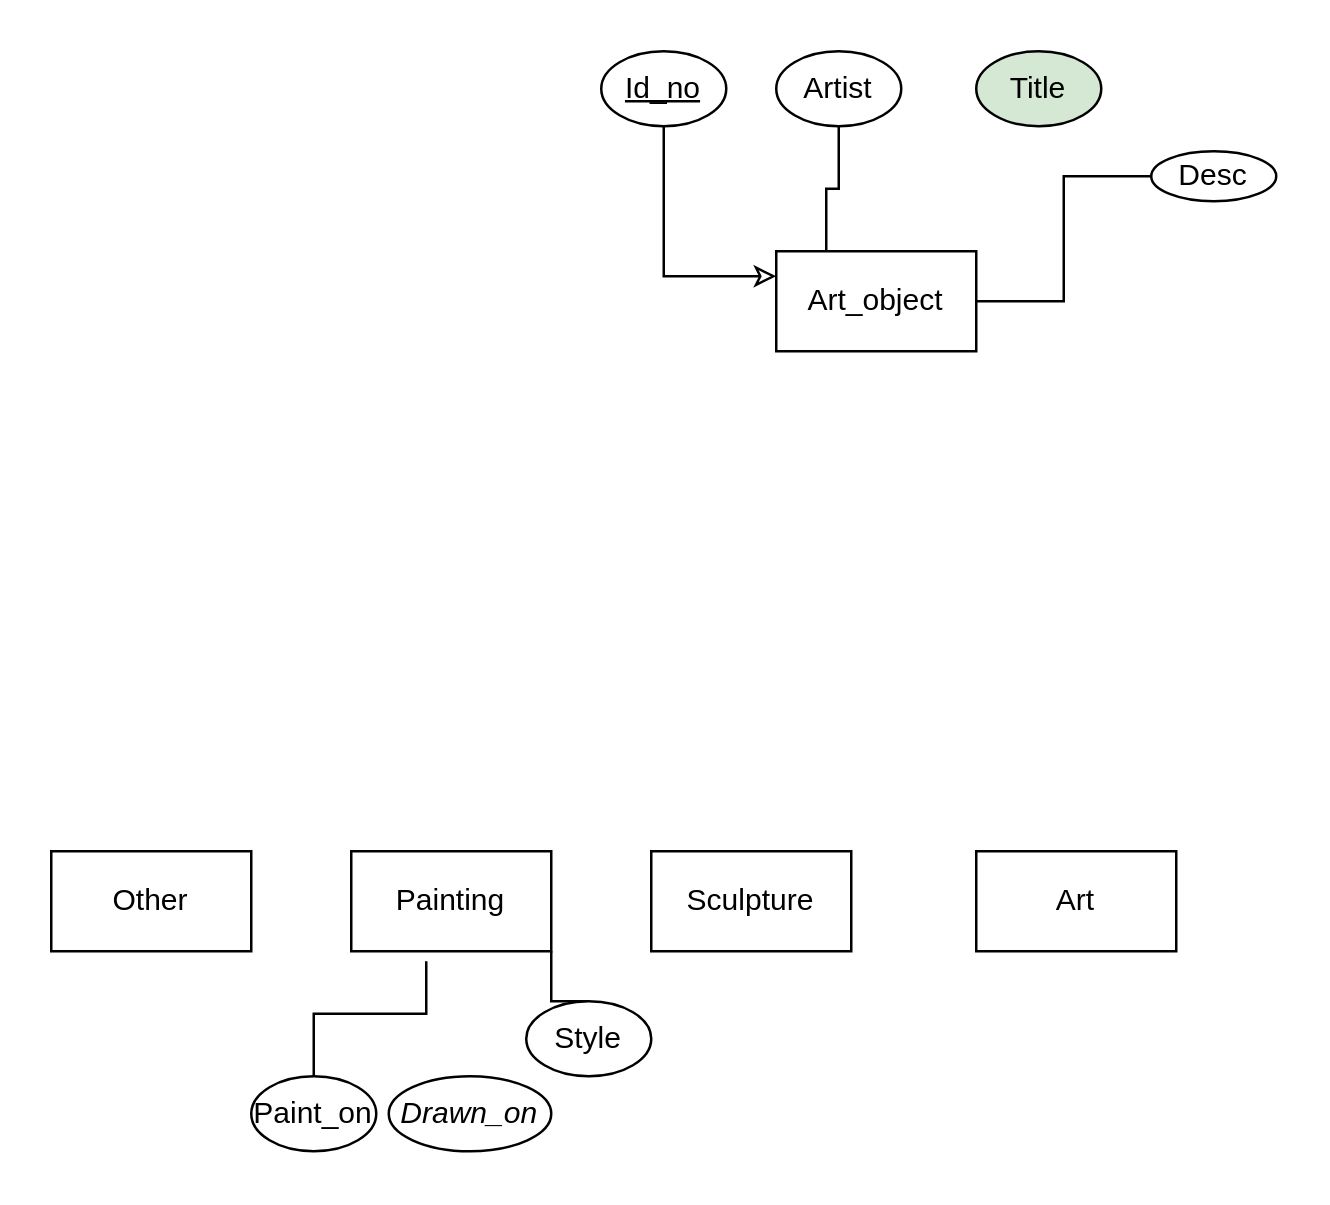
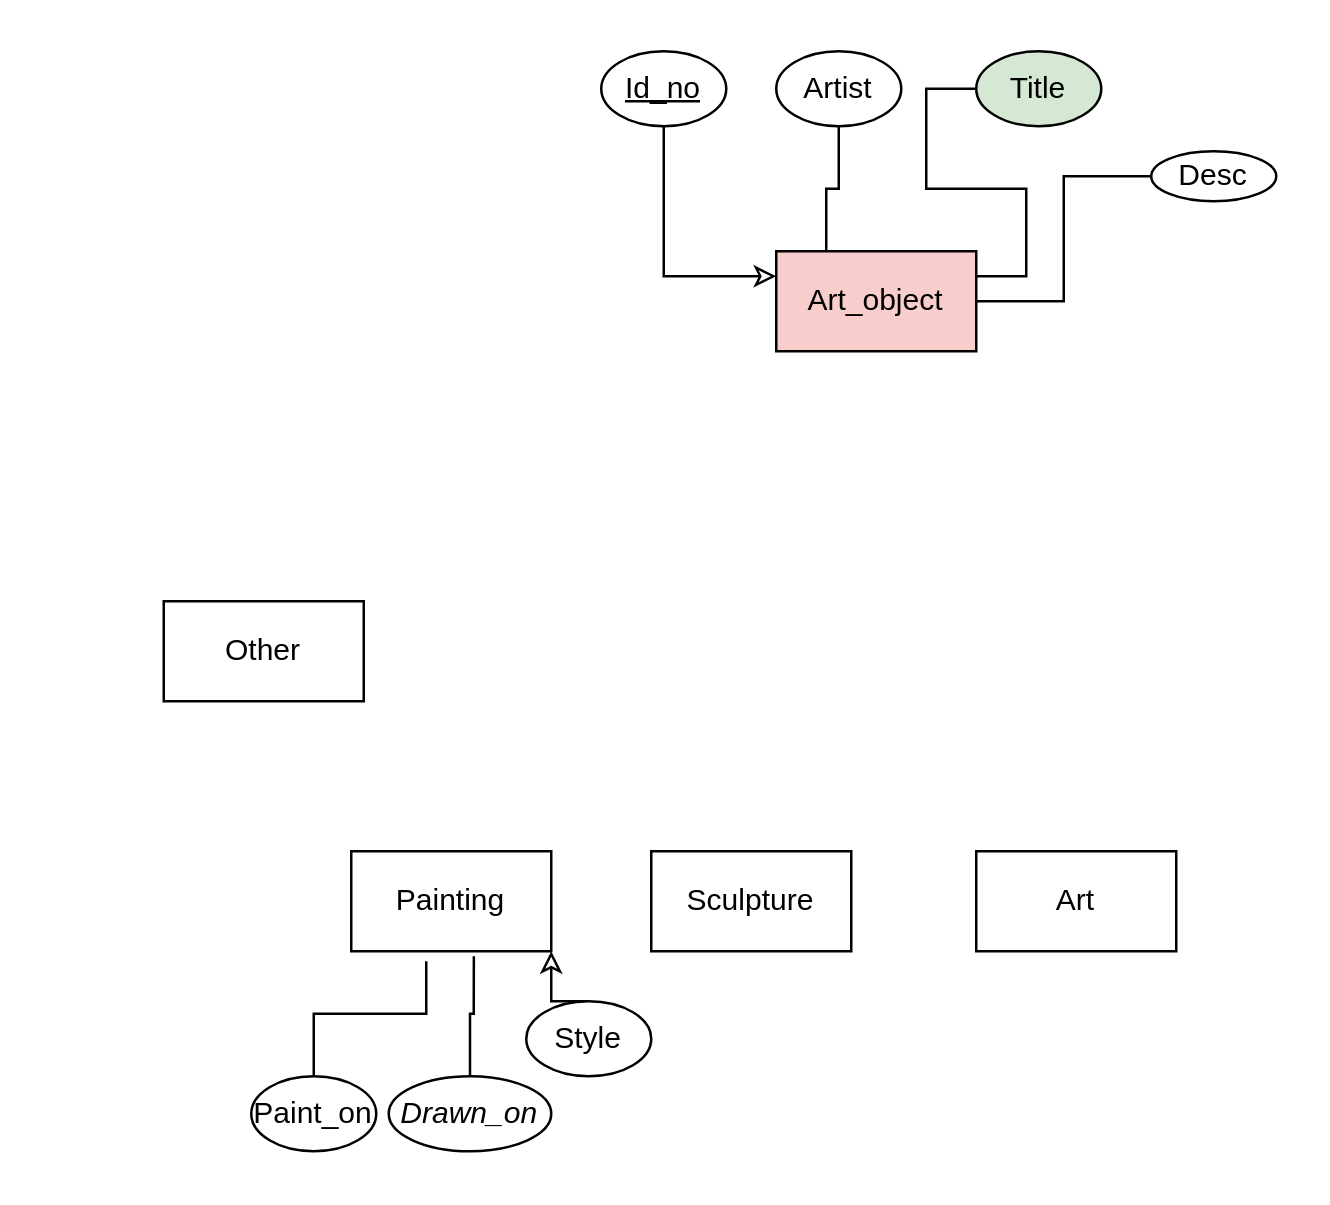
  <mxCell id="0" />
  <mxCell id="1" parent="0" />
- <mxCell id="2" value="Art_object" style="rounded=0;whiteSpace=wrap;html=1;" vertex="1" parent="1"><mxGeometry x="310" y="100" width="80" height="40" as="geometry" /></mxCell>
+ <mxCell id="2" value="Art_object" style="rounded=0;whiteSpace=wrap;html=1;fillColor=#f8cecc;" vertex="1" parent="1"><mxGeometry x="310" y="100" width="80" height="40" as="geometry" /></mxCell>
  <mxCell id="3" style="edgeStyle=orthogonalEdgeStyle;rounded=0;orthogonalLoop=1;jettySize=auto;html=1;exitX=0.5;exitY=1;exitDx=0;exitDy=0;entryX=0;entryY=0.25;entryDx=0;entryDy=0;endArrow=classic;endFill=0;" edge="1" parent="1" source="4" target="2"><mxGeometry relative="1" as="geometry" /></mxCell>
  <mxCell id="4" value="&lt;u&gt;Id_no&lt;/u&gt;" style="ellipse;whiteSpace=wrap;html=1;" vertex="1" parent="1"><mxGeometry x="240" y="20" width="50" height="30" as="geometry" /></mxCell>
  <mxCell id="5" style="edgeStyle=orthogonalEdgeStyle;rounded=0;orthogonalLoop=1;jettySize=auto;html=1;exitX=0.5;exitY=1;exitDx=0;exitDy=0;entryX=0.25;entryY=0;entryDx=0;entryDy=0;endArrow=none;endFill=0;" edge="1" parent="1" source="6" target="2"><mxGeometry relative="1" as="geometry" /></mxCell>
  <mxCell id="6" value="Artist&lt;span style=&quot;color: rgba(0 , 0 , 0 , 0) ; font-family: monospace ; font-size: 0px&quot;&gt;%3CmxGraphModel%3E%3Croot%3E%3CmxCell%20id%3D%220%22%2F%3E%3CmxCell%20id%3D%221%22%20parent%3D%220%22%2F%3E%3CmxCell%20id%3D%222%22%20value%3D%22Id_no%22%20style%3D%22ellipse%3BwhiteSpace%3Dwrap%3Bhtml%3D1%3B%22%20vertex%3D%221%22%20parent%3D%221%22%3E%3CmxGeometry%20x%3D%22540%22%20y%3D%2290%22%20width%3D%2250%22%20height%3D%2230%22%20as%3D%22geometry%22%2F%3E%3C%2FmxCell%3E%3C%2Froot%3E%3C%2FmxGraphModel%3E&lt;/span&gt;" style="ellipse;whiteSpace=wrap;html=1;" vertex="1" parent="1"><mxGeometry x="310" y="20" width="50" height="30" as="geometry" /></mxCell>
+ <mxCell id="7" style="edgeStyle=orthogonalEdgeStyle;rounded=0;orthogonalLoop=1;jettySize=auto;html=1;exitX=0;exitY=0.5;exitDx=0;exitDy=0;entryX=1;entryY=0.25;entryDx=0;entryDy=0;endArrow=none;endFill=0;" edge="1" parent="1" source="8" target="2"><mxGeometry relative="1" as="geometry" /></mxCell>
  <mxCell id="8" value="Title" style="ellipse;whiteSpace=wrap;html=1;fillColor=#d5e8d4;" vertex="1" parent="1"><mxGeometry x="390" y="20" width="50" height="30" as="geometry" /></mxCell>
  <mxCell id="9" style="edgeStyle=orthogonalEdgeStyle;rounded=0;orthogonalLoop=1;jettySize=auto;html=1;exitX=0;exitY=0.5;exitDx=0;exitDy=0;entryX=1;entryY=0.5;entryDx=0;entryDy=0;endArrow=none;endFill=0;" edge="1" parent="1" source="10" target="2"><mxGeometry relative="1" as="geometry" /></mxCell>
  <mxCell id="10" value="Desc" style="ellipse;whiteSpace=wrap;html=1;" vertex="1" parent="1"><mxGeometry x="460" y="60" width="50" height="20" as="geometry" /></mxCell>
  <mxCell id="11" value="Art" style="rounded=0;whiteSpace=wrap;html=1;" vertex="1" parent="1"><mxGeometry x="390" y="340" width="80" height="40" as="geometry" /></mxCell>
  <mxCell id="12" value="Sculpture" style="rounded=0;whiteSpace=wrap;html=1;" vertex="1" parent="1"><mxGeometry x="260" y="340" width="80" height="40" as="geometry" /></mxCell>
  <mxCell id="13" value="Painting" style="rounded=0;whiteSpace=wrap;html=1;" vertex="1" parent="1"><mxGeometry x="140" y="340" width="80" height="40" as="geometry" /></mxCell>
- <mxCell id="14" value="Other" style="rounded=0;whiteSpace=wrap;html=1;" vertex="1" parent="1"><mxGeometry x="20" y="340" width="80" height="40" as="geometry" /></mxCell>
+ <mxCell id="14" value="Other" style="rounded=0;whiteSpace=wrap;html=1;" vertex="1" parent="1"><mxGeometry x="65" y="240" width="80" height="40" as="geometry" /></mxCell>
  <mxCell id="15" style="edgeStyle=orthogonalEdgeStyle;rounded=0;orthogonalLoop=1;jettySize=auto;html=1;exitX=0.5;exitY=0;exitDx=0;exitDy=0;entryX=0.375;entryY=1.1;entryDx=0;entryDy=0;entryPerimeter=0;endArrow=none;endFill=0;" edge="1" parent="1" source="16" target="13"><mxGeometry relative="1" as="geometry" /></mxCell>
  <mxCell id="16" value="Paint_on" style="ellipse;whiteSpace=wrap;html=1;" vertex="1" parent="1"><mxGeometry x="100" y="430" width="50" height="30" as="geometry" /></mxCell>
+ <mxCell id="17" style="edgeStyle=orthogonalEdgeStyle;rounded=0;orthogonalLoop=1;jettySize=auto;html=1;exitX=0.5;exitY=0;exitDx=0;exitDy=0;entryX=0.613;entryY=1.05;entryDx=0;entryDy=0;entryPerimeter=0;endArrow=none;endFill=0;" edge="1" parent="1" source="18" target="13"><mxGeometry relative="1" as="geometry" /></mxCell>
  <mxCell id="18" value="&lt;i&gt;Drawn_on&lt;/i&gt;" style="ellipse;whiteSpace=wrap;html=1;" vertex="1" parent="1"><mxGeometry x="155" y="430" width="65" height="30" as="geometry" /></mxCell>
- <mxCell id="19" style="edgeStyle=orthogonalEdgeStyle;rounded=0;orthogonalLoop=1;jettySize=auto;html=1;exitX=0.5;exitY=0;exitDx=0;exitDy=0;entryX=1;entryY=1;entryDx=0;entryDy=0;endArrow=none;endFill=0;" edge="1" parent="1" source="20" target="13"><mxGeometry relative="1" as="geometry" /></mxCell>
+ <mxCell id="19" style="edgeStyle=orthogonalEdgeStyle;rounded=0;orthogonalLoop=1;jettySize=auto;html=1;exitX=0.5;exitY=0;exitDx=0;exitDy=0;entryX=1;entryY=1;entryDx=0;entryDy=0;endArrow=classic;endFill=0;" edge="1" parent="1" source="20" target="13"><mxGeometry relative="1" as="geometry" /></mxCell>
  <mxCell id="20" value="Style" style="ellipse;whiteSpace=wrap;html=1;" vertex="1" parent="1"><mxGeometry x="210" y="400" width="50" height="30" as="geometry" /></mxCell>
